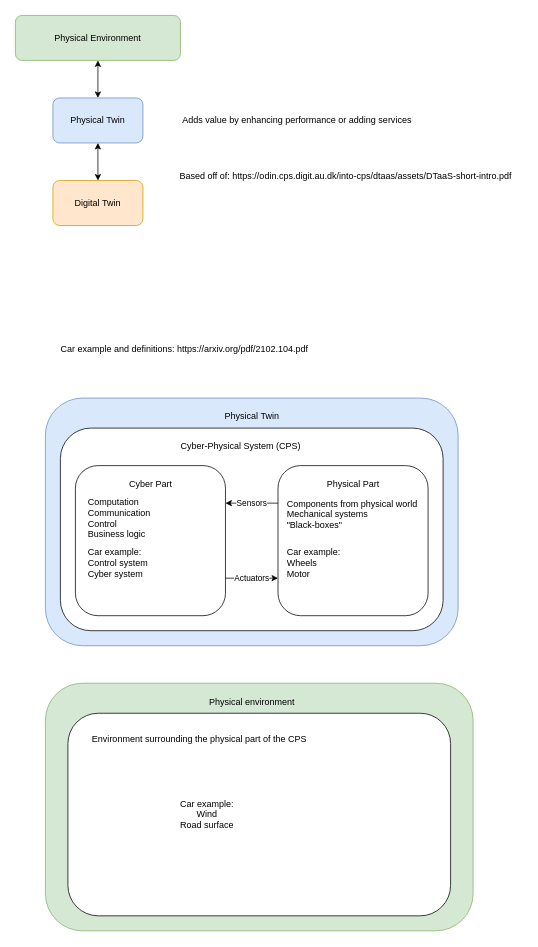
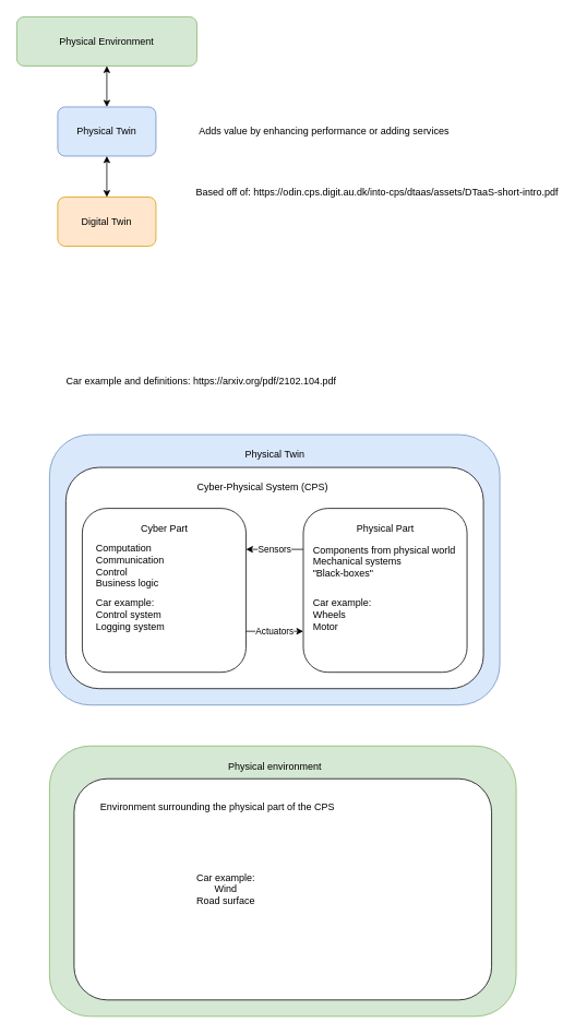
  <mxCell id="0" />
  <mxCell id="1" parent="0" />
  <mxCell id="2" value="Physical Environment" style="rounded=1;whiteSpace=wrap;html=1;fillColor=#d5e8d4;strokeColor=#82b366;" vertex="1" parent="1"><mxGeometry x="20" y="20" width="220" height="60" as="geometry" /></mxCell>
  <mxCell id="3" value="" style="edgeStyle=orthogonalEdgeStyle;rounded=0;orthogonalLoop=1;jettySize=auto;html=1;startArrow=classic;startFill=1;" edge="1" parent="1" source="4" target="2"><mxGeometry relative="1" as="geometry" /></mxCell>
  <mxCell id="4" value="Physical Twin" style="rounded=1;whiteSpace=wrap;html=1;fillColor=#dae8fc;strokeColor=#6c8ebf;" vertex="1" parent="1"><mxGeometry x="70" y="130" width="120" height="60" as="geometry" /></mxCell>
  <mxCell id="5" value="" style="edgeStyle=orthogonalEdgeStyle;rounded=0;orthogonalLoop=1;jettySize=auto;html=1;startArrow=classic;startFill=1;" edge="1" parent="1" source="6" target="4"><mxGeometry relative="1" as="geometry" /></mxCell>
  <mxCell id="6" value="Digital Twin" style="rounded=1;whiteSpace=wrap;html=1;fillColor=#ffe6cc;strokeColor=#d79b00;" vertex="1" parent="1"><mxGeometry x="70" y="240" width="120" height="60" as="geometry" /></mxCell>
  <mxCell id="7" value="Adds value by enhancing performance or adding services" style="text;html=1;align=center;verticalAlign=middle;resizable=0;points=[];autosize=1;strokeColor=none;fillColor=none;" vertex="1" parent="1"><mxGeometry x="225" y="145" width="340" height="30" as="geometry" /></mxCell>
  <mxCell id="8" value="Based off of:&amp;nbsp;https://odin.cps.digit.au.dk/into-cps/dtaas/assets/DTaaS-short-intro.pdf" style="text;html=1;align=center;verticalAlign=middle;resizable=0;points=[];autosize=1;strokeColor=none;fillColor=none;" vertex="1" parent="1"><mxGeometry x="225" y="220" width="470" height="30" as="geometry" /></mxCell>
  <mxCell id="9" value="" style="rounded=1;whiteSpace=wrap;html=1;fillColor=#dae8fc;strokeColor=#6c8ebf;" vertex="1" parent="1"><mxGeometry x="60" y="530" width="550" height="330" as="geometry" /></mxCell>
  <mxCell id="10" value="" style="rounded=1;whiteSpace=wrap;html=1;" vertex="1" parent="1"><mxGeometry x="80" y="570" width="510" height="270" as="geometry" /></mxCell>
  <mxCell id="11" value="Physical Twin" style="text;html=1;align=center;verticalAlign=middle;resizable=0;points=[];autosize=1;strokeColor=none;fillColor=none;" vertex="1" parent="1"><mxGeometry x="285" y="540" width="100" height="30" as="geometry" /></mxCell>
  <mxCell id="12" value="Cyber-Physical System (CPS)" style="text;html=1;align=center;verticalAlign=middle;resizable=0;points=[];autosize=1;strokeColor=none;fillColor=none;" vertex="1" parent="1"><mxGeometry x="225" y="580" width="190" height="30" as="geometry" /></mxCell>
  <mxCell id="13" value="" style="rounded=1;whiteSpace=wrap;html=1;" vertex="1" parent="1"><mxGeometry x="100" y="620" width="200" height="200" as="geometry" /></mxCell>
  <mxCell id="14" value="" style="rounded=1;whiteSpace=wrap;html=1;" vertex="1" parent="1"><mxGeometry x="370" y="620" width="200" height="200" as="geometry" /></mxCell>
  <mxCell id="15" value="Cyber Part" style="text;html=1;align=center;verticalAlign=middle;resizable=0;points=[];autosize=1;strokeColor=none;fillColor=none;" vertex="1" parent="1"><mxGeometry x="160" y="630" width="80" height="30" as="geometry" /></mxCell>
  <mxCell id="16" value="Physical Part" style="text;html=1;align=center;verticalAlign=middle;resizable=0;points=[];autosize=1;strokeColor=none;fillColor=none;" vertex="1" parent="1"><mxGeometry x="425" y="630" width="90" height="30" as="geometry" /></mxCell>
  <mxCell id="17" value="Computation&lt;br&gt;&lt;div style=&quot;&quot;&gt;&lt;span style=&quot;background-color: initial;&quot;&gt;Communication&lt;br&gt;Control&lt;/span&gt;&lt;/div&gt;&lt;div style=&quot;&quot;&gt;&lt;span style=&quot;background-color: initial;&quot;&gt;Business logic&lt;/span&gt;&lt;/div&gt;" style="text;html=1;align=left;verticalAlign=middle;resizable=0;points=[];autosize=1;strokeColor=none;fillColor=none;" vertex="1" parent="1"><mxGeometry x="115" y="655" width="110" height="70" as="geometry" /></mxCell>
  <mxCell id="18" value="&lt;div style=&quot;text-align: left;&quot;&gt;&lt;br&gt;&lt;/div&gt;" style="text;html=1;align=center;verticalAlign=middle;resizable=0;points=[];autosize=1;strokeColor=none;fillColor=none;" vertex="1" parent="1"><mxGeometry x="600" y="425" width="20" height="30" as="geometry" /></mxCell>
  <mxCell id="19" value="&lt;div style=&quot;&quot;&gt;&lt;span style=&quot;background-color: initial;&quot;&gt;Car example:&lt;/span&gt;&lt;/div&gt;&lt;div style=&quot;&quot;&gt;Wheels&lt;/div&gt;&lt;div style=&quot;&quot;&gt;Motor&lt;/div&gt;" style="text;html=1;align=left;verticalAlign=middle;resizable=0;points=[];autosize=1;strokeColor=none;fillColor=none;" vertex="1" parent="1"><mxGeometry x="380" y="720" width="100" height="60" as="geometry" /></mxCell>
- <mxCell id="20" value="Car example:&lt;br&gt;Control system&lt;br&gt;Cyber system" style="text;html=1;align=left;verticalAlign=middle;resizable=0;points=[];autosize=1;strokeColor=none;fillColor=none;" vertex="1" parent="1"><mxGeometry x="115" y="720" width="110" height="60" as="geometry" /></mxCell>
+ <mxCell id="20" value="Car example:&lt;br&gt;Control system&lt;br&gt;Logging system" style="text;html=1;align=left;verticalAlign=middle;resizable=0;points=[];autosize=1;strokeColor=none;fillColor=none;" vertex="1" parent="1"><mxGeometry x="115" y="720" width="110" height="60" as="geometry" /></mxCell>
  <mxCell id="21" value="Components from physical world&lt;br&gt;Mechanical systems&lt;br&gt;&quot;Black-boxes&quot;" style="text;html=1;align=left;verticalAlign=middle;resizable=0;points=[];autosize=1;strokeColor=none;fillColor=none;" vertex="1" parent="1"><mxGeometry x="380" y="655" width="200" height="60" as="geometry" /></mxCell>
  <mxCell id="22" value="Sensors" style="endArrow=classic;html=1;rounded=0;entryX=1;entryY=0.25;entryDx=0;entryDy=0;exitX=0;exitY=0.25;exitDx=0;exitDy=0;" edge="1" parent="1" source="14" target="13"><mxGeometry width="50" height="50" relative="1" as="geometry"><mxPoint x="370" y="800" as="sourcePoint" /><mxPoint x="420" y="750" as="targetPoint" /></mxGeometry></mxCell>
  <mxCell id="23" value="Actuators" style="endArrow=classic;html=1;rounded=0;exitX=1;exitY=0.75;exitDx=0;exitDy=0;entryX=0;entryY=0.75;entryDx=0;entryDy=0;" edge="1" parent="1" source="13" target="14"><mxGeometry width="50" height="50" relative="1" as="geometry"><mxPoint x="370" y="800" as="sourcePoint" /><mxPoint x="420" y="750" as="targetPoint" /></mxGeometry></mxCell>
  <mxCell id="24" value="Car example and definitions:&amp;nbsp;https://arxiv.org/pdf/2102.104.pdf" style="text;html=1;align=center;verticalAlign=middle;resizable=0;points=[];autosize=1;strokeColor=none;fillColor=none;" vertex="1" parent="1"><mxGeometry x="60" y="450" width="370" height="30" as="geometry" /></mxCell>
  <mxCell id="25" value="" style="rounded=1;whiteSpace=wrap;html=1;fillColor=#d5e8d4;strokeColor=#82b366;" vertex="1" parent="1"><mxGeometry x="60" y="910" width="570" height="330" as="geometry" /></mxCell>
  <mxCell id="26" value="Physical environment" style="text;html=1;align=center;verticalAlign=middle;resizable=0;points=[];autosize=1;strokeColor=none;fillColor=none;" vertex="1" parent="1"><mxGeometry x="265" y="920" width="140" height="30" as="geometry" /></mxCell>
  <mxCell id="27" value="" style="rounded=1;whiteSpace=wrap;html=1;" vertex="1" parent="1"><mxGeometry x="90" y="950" width="510" height="270" as="geometry" /></mxCell>
  <mxCell id="28" value="Environment surrounding the physical part of the CPS" style="text;html=1;align=center;verticalAlign=middle;resizable=0;points=[];autosize=1;strokeColor=none;fillColor=none;" vertex="1" parent="1"><mxGeometry x="110" y="970" width="310" height="30" as="geometry" /></mxCell>
  <mxCell id="29" value="Car example:&lt;br&gt;Wind&lt;br&gt;Road surface" style="text;html=1;align=center;verticalAlign=middle;resizable=0;points=[];autosize=1;strokeColor=none;fillColor=none;" vertex="1" parent="1"><mxGeometry x="225" y="1055" width="100" height="60" as="geometry" /></mxCell>
